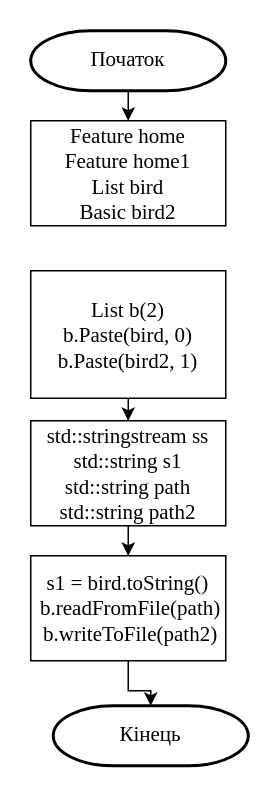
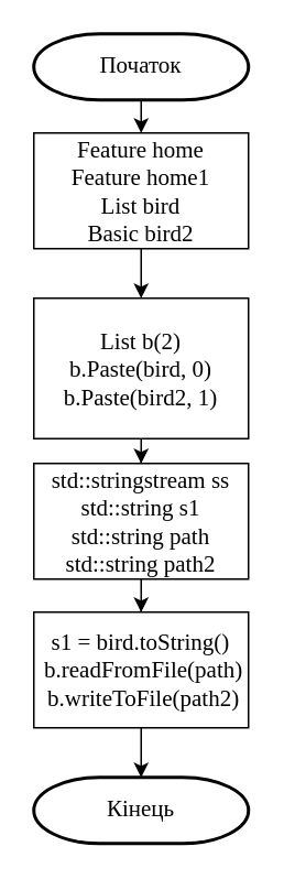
  <mxCell id="0" />
  <mxCell id="1" parent="0" />
  <mxCell id="2" style="edgeStyle=orthogonalEdgeStyle;rounded=0;orthogonalLoop=1;jettySize=auto;html=1;entryX=0.5;entryY=0;entryDx=0;entryDy=0;" edge="1" parent="1" target="4"><mxGeometry relative="1" as="geometry"><mxPoint x="85" y="60" as="sourcePoint" /></mxGeometry></mxCell>
+ <mxCell id="3" style="edgeStyle=orthogonalEdgeStyle;rounded=0;orthogonalLoop=1;jettySize=auto;html=1;entryX=0.5;entryY=0;entryDx=0;entryDy=0;" edge="1" parent="1" source="4" target="7"><mxGeometry relative="1" as="geometry" /></mxCell>
  <mxCell id="4" value="&lt;p style=&quot;margin: 0px ; font-stretch: normal ; line-height: normal ; font-size: 14px&quot;&gt;&lt;font face=&quot;Times New Roman&quot;&gt;Feature home&lt;/font&gt;&lt;/p&gt;&lt;p style=&quot;margin: 0px ; font-stretch: normal ; line-height: normal ; font-size: 14px&quot;&gt;&lt;font face=&quot;Times New Roman&quot;&gt;Feature home1&lt;/font&gt;&lt;/p&gt;&lt;p style=&quot;margin: 0px ; font-stretch: normal ; line-height: normal ; font-size: 14px&quot;&gt;&lt;font face=&quot;Times New Roman&quot;&gt;List bird&lt;/font&gt;&lt;/p&gt;&lt;p style=&quot;margin: 0px ; font-stretch: normal ; line-height: normal ; font-size: 14px&quot;&gt;&lt;font face=&quot;Times New Roman&quot;&gt;Basic bird2&lt;/font&gt;&lt;/p&gt;" style="rounded=0;whiteSpace=wrap;html=1;" vertex="1" parent="1"><mxGeometry x="20" y="80" width="130" height="70" as="geometry" /></mxCell>
  <mxCell id="5" value="&lt;font style=&quot;font-size: 14px&quot; face=&quot;Times New Roman&quot;&gt;Початок&lt;/font&gt;" style="strokeWidth=2;html=1;shape=mxgraph.flowchart.terminator;whiteSpace=wrap;" vertex="1" parent="1"><mxGeometry x="20" y="20" width="130" height="40" as="geometry" /></mxCell>
  <mxCell id="6" style="edgeStyle=orthogonalEdgeStyle;rounded=0;orthogonalLoop=1;jettySize=auto;html=1;entryX=0.5;entryY=0;entryDx=0;entryDy=0;" edge="1" parent="1" source="7" target="10"><mxGeometry relative="1" as="geometry" /></mxCell>
  <mxCell id="7" value="&lt;p style=&quot;margin: 0px ; font-stretch: normal ; line-height: normal ; font-size: 14px&quot;&gt;&lt;font face=&quot;Times New Roman&quot; style=&quot;font-size: 14px&quot;&gt;List b(2)&lt;/font&gt;&lt;/p&gt;&lt;p style=&quot;margin: 0px ; font-stretch: normal ; line-height: normal ; font-size: 14px&quot;&gt;&lt;font face=&quot;Times New Roman&quot; style=&quot;font-size: 14px&quot;&gt;b.Paste(bird, 0)&lt;/font&gt;&lt;/p&gt;&lt;p style=&quot;margin: 0px ; font-stretch: normal ; line-height: normal ; font-size: 14px&quot;&gt;&lt;font face=&quot;Times New Roman&quot; style=&quot;font-size: 14px&quot;&gt;b.Paste(bird2, 1)&lt;/font&gt;&lt;/p&gt;" style="rounded=0;whiteSpace=wrap;html=1;" vertex="1" parent="1"><mxGeometry x="20" y="180" width="130" height="85" as="geometry" /></mxCell>
- <mxCell id="8" value="&lt;font face=&quot;Times New Roman&quot;&gt;&lt;span style=&quot;font-size: 14px&quot;&gt;Кінець&lt;/span&gt;&lt;/font&gt;" style="strokeWidth=2;html=1;shape=mxgraph.flowchart.terminator;whiteSpace=wrap;" vertex="1" parent="1"><mxGeometry x="35" y="470" width="130" height="40" as="geometry" /></mxCell>
+ <mxCell id="8" value="&lt;font face=&quot;Times New Roman&quot;&gt;&lt;span style=&quot;font-size: 14px&quot;&gt;Кінець&lt;/span&gt;&lt;/font&gt;" style="strokeWidth=2;html=1;shape=mxgraph.flowchart.terminator;whiteSpace=wrap;" vertex="1" parent="1"><mxGeometry x="20" y="470" width="130" height="40" as="geometry" /></mxCell>
  <mxCell id="9" value="" style="edgeStyle=orthogonalEdgeStyle;rounded=0;orthogonalLoop=1;jettySize=auto;html=1;fontFamily=Times New Roman;fontSize=14;endArrow=classic;endFill=1;" edge="1" parent="1" source="10" target="12"><mxGeometry relative="1" as="geometry" /></mxCell>
  <mxCell id="10" value="&lt;p style=&quot;margin: 0px ; font-stretch: normal ; line-height: normal ; font-size: 14px&quot;&gt;&lt;font face=&quot;Times New Roman&quot; style=&quot;font-size: 14px&quot;&gt;std::stringstream ss&lt;/font&gt;&lt;/p&gt;&lt;p style=&quot;margin: 0px ; font-stretch: normal ; line-height: normal ; font-size: 14px&quot;&gt;&lt;font face=&quot;Times New Roman&quot; style=&quot;font-size: 14px&quot;&gt;std::string s1&lt;/font&gt;&lt;/p&gt;&lt;p style=&quot;margin: 0px ; font-stretch: normal ; line-height: normal ; font-size: 14px&quot;&gt;&lt;font face=&quot;Times New Roman&quot; style=&quot;font-size: 14px&quot;&gt;std::string path&lt;/font&gt;&lt;/p&gt;&lt;p style=&quot;margin: 0px ; font-stretch: normal ; line-height: normal ; font-size: 14px&quot;&gt;&lt;font face=&quot;Times New Roman&quot; style=&quot;font-size: 14px&quot;&gt;std::string path2&lt;/font&gt;&lt;/p&gt;" style="rounded=0;whiteSpace=wrap;html=1;" vertex="1" parent="1"><mxGeometry x="20" y="280" width="130" height="70" as="geometry" /></mxCell>
  <mxCell id="11" value="" style="edgeStyle=orthogonalEdgeStyle;rounded=0;orthogonalLoop=1;jettySize=auto;html=1;fontFamily=Times New Roman;fontSize=14;endArrow=classic;endFill=1;" edge="1" parent="1" source="12" target="8"><mxGeometry relative="1" as="geometry" /></mxCell>
  <mxCell id="12" value="&lt;p style=&quot;margin: 0px ; font-stretch: normal ; line-height: normal&quot;&gt;&lt;font face=&quot;Times New Roman&quot; style=&quot;font-size: 14px&quot;&gt;s1 = bird.toString()&lt;/font&gt;&lt;/p&gt;&lt;p style=&quot;margin: 0px ; font-stretch: normal ; line-height: normal ; font-size: 14px&quot;&gt;&lt;font face=&quot;Times New Roman&quot; style=&quot;font-size: 14px&quot;&gt;&amp;nbsp;b.readFromFile(path)&lt;/font&gt;&lt;/p&gt;&lt;p style=&quot;margin: 0px ; font-stretch: normal ; line-height: normal ; font-size: 14px&quot;&gt;&lt;font face=&quot;Times New Roman&quot; style=&quot;font-size: 14px&quot;&gt;&amp;nbsp;b.writeToFile(path2)&lt;/font&gt;&lt;/p&gt;" style="rounded=0;whiteSpace=wrap;html=1;" vertex="1" parent="1"><mxGeometry x="20" y="370" width="130" height="70" as="geometry" /></mxCell>
